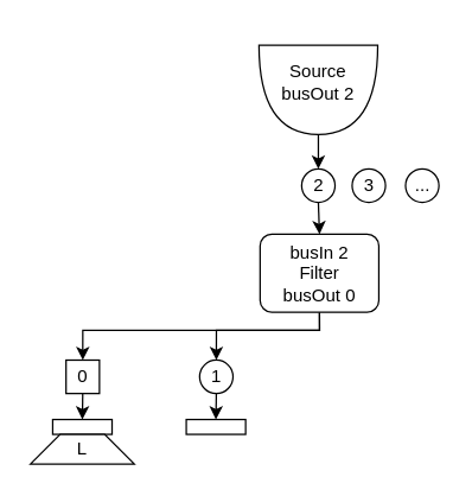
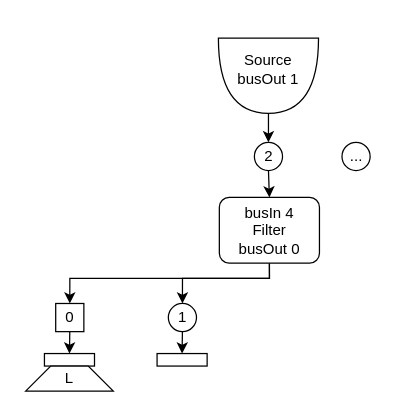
  <mxCell id="0" />
  <mxCell id="1" parent="0" />
  <mxCell id="2" style="edgeStyle=orthogonalEdgeStyle;rounded=0;orthogonalLoop=1;jettySize=auto;html=1;exitX=1;exitY=0.5;exitDx=0;exitDy=0;exitPerimeter=0;entryX=0.5;entryY=0;entryDx=0;entryDy=0;" parent="1" target="16" edge="1"><mxGeometry relative="1" as="geometry"><mxPoint x="214" y="82" as="sourcePoint" /></mxGeometry></mxCell>
  <mxCell id="3" value="" style="shape=or;whiteSpace=wrap;html=1;rotation=90;" parent="1" vertex="1"><mxGeometry x="184" y="20" width="60" height="80" as="geometry" /></mxCell>
- <mxCell id="4" value="Source&lt;div&gt;busOut 2&lt;/div&gt;" style="text;html=1;align=center;verticalAlign=middle;whiteSpace=wrap;rounded=0;" parent="1" vertex="1"><mxGeometry x="184" y="40" width="60" height="30" as="geometry" /></mxCell>
+ <mxCell id="4" value="Source&lt;div&gt;busOut 1&lt;/div&gt;" style="text;html=1;align=center;verticalAlign=middle;whiteSpace=wrap;rounded=0;" parent="1" vertex="1"><mxGeometry x="184" y="40" width="60" height="30" as="geometry" /></mxCell>
  <mxCell id="5" style="edgeStyle=orthogonalEdgeStyle;rounded=0;orthogonalLoop=1;jettySize=auto;html=1;exitX=0.5;exitY=1;exitDx=0;exitDy=0;entryX=0.5;entryY=0;entryDx=0;entryDy=0;" parent="1" source="7" target="12" edge="1"><mxGeometry relative="1" as="geometry"><Array as="points"><mxPoint x="215" y="222" /><mxPoint x="55" y="222" /></Array></mxGeometry></mxCell>
  <mxCell id="6" style="edgeStyle=orthogonalEdgeStyle;rounded=0;orthogonalLoop=1;jettySize=auto;html=1;exitX=0.5;exitY=1;exitDx=0;exitDy=0;entryX=0.5;entryY=0;entryDx=0;entryDy=0;" parent="1" source="7" target="14" edge="1"><mxGeometry relative="1" as="geometry"><Array as="points"><mxPoint x="215" y="222" /><mxPoint x="145" y="222" /></Array></mxGeometry></mxCell>
  <mxCell id="7" value="" style="rounded=1;whiteSpace=wrap;html=1;" parent="1" vertex="1"><mxGeometry x="174.75" y="157.25" width="80" height="52.5" as="geometry" /></mxCell>
- <mxCell id="8" value="busIn 2&lt;div&gt;Filter&lt;br&gt;&lt;div&gt;busOut 0&lt;/div&gt;&lt;/div&gt;" style="text;html=1;align=center;verticalAlign=middle;whiteSpace=wrap;rounded=0;" parent="1" vertex="1"><mxGeometry x="184.75" y="176" width="60" height="15" as="geometry" /></mxCell>
+ <mxCell id="8" value="busIn 4&lt;div&gt;Filter&lt;br&gt;&lt;div&gt;busOut 0&lt;/div&gt;&lt;/div&gt;" style="text;html=1;align=center;verticalAlign=middle;whiteSpace=wrap;rounded=0;" parent="1" vertex="1"><mxGeometry x="184.75" y="176" width="60" height="15" as="geometry" /></mxCell>
  <mxCell id="9" value="" style="rounded=0;whiteSpace=wrap;html=1;" parent="1" vertex="1"><mxGeometry x="35" y="282" width="40" height="10" as="geometry" /></mxCell>
  <mxCell id="10" value="L" style="shape=trapezoid;perimeter=trapezoidPerimeter;whiteSpace=wrap;html=1;fixedSize=1;" parent="1" vertex="1"><mxGeometry x="20" y="292" width="70" height="20" as="geometry" /></mxCell>
  <mxCell id="11" style="edgeStyle=orthogonalEdgeStyle;rounded=0;orthogonalLoop=1;jettySize=auto;html=1;exitX=0.5;exitY=1;exitDx=0;exitDy=0;entryX=0.5;entryY=0;entryDx=0;entryDy=0;" parent="1" source="12" target="9" edge="1"><mxGeometry relative="1" as="geometry" /></mxCell>
  <mxCell id="12" value="0" style="whiteSpace=wrap;html=1;aspect=fixed;rounded=0;" parent="1" vertex="1"><mxGeometry x="44" y="242" width="22.5" height="22.5" as="geometry" /></mxCell>
  <mxCell id="13" style="edgeStyle=orthogonalEdgeStyle;rounded=0;orthogonalLoop=1;jettySize=auto;html=1;exitX=0.5;exitY=1;exitDx=0;exitDy=0;entryX=0.5;entryY=0;entryDx=0;entryDy=0;" parent="1" source="14" target="18" edge="1"><mxGeometry relative="1" as="geometry" /></mxCell>
  <mxCell id="14" value="1" style="ellipse;whiteSpace=wrap;html=1;aspect=fixed;" parent="1" vertex="1"><mxGeometry x="134" y="242" width="22.5" height="22.5" as="geometry" /></mxCell>
  <mxCell id="15" style="edgeStyle=orthogonalEdgeStyle;rounded=0;orthogonalLoop=1;jettySize=auto;html=1;exitX=0.5;exitY=1;exitDx=0;exitDy=0;entryX=0.5;entryY=0;entryDx=0;entryDy=0;" parent="1" source="16" target="7" edge="1"><mxGeometry relative="1" as="geometry" /></mxCell>
  <mxCell id="16" value="2" style="ellipse;whiteSpace=wrap;html=1;aspect=fixed;" parent="1" vertex="1"><mxGeometry x="202.75" y="113.25" width="22.5" height="22.5" as="geometry" /></mxCell>
- <mxCell id="17" value="3" style="ellipse;whiteSpace=wrap;html=1;aspect=fixed;" parent="1" vertex="1"><mxGeometry x="236.75" y="113.25" width="22.5" height="22.5" as="geometry" /></mxCell>
  <mxCell id="18" value="" style="rounded=0;whiteSpace=wrap;html=1;" parent="1" vertex="1"><mxGeometry x="125" y="282" width="40" height="10" as="geometry" /></mxCell>
  <mxCell id="19" value="..." style="ellipse;whiteSpace=wrap;html=1;aspect=fixed;" parent="1" vertex="1"><mxGeometry x="272.75" y="113.25" width="22.5" height="22.5" as="geometry" /></mxCell>
